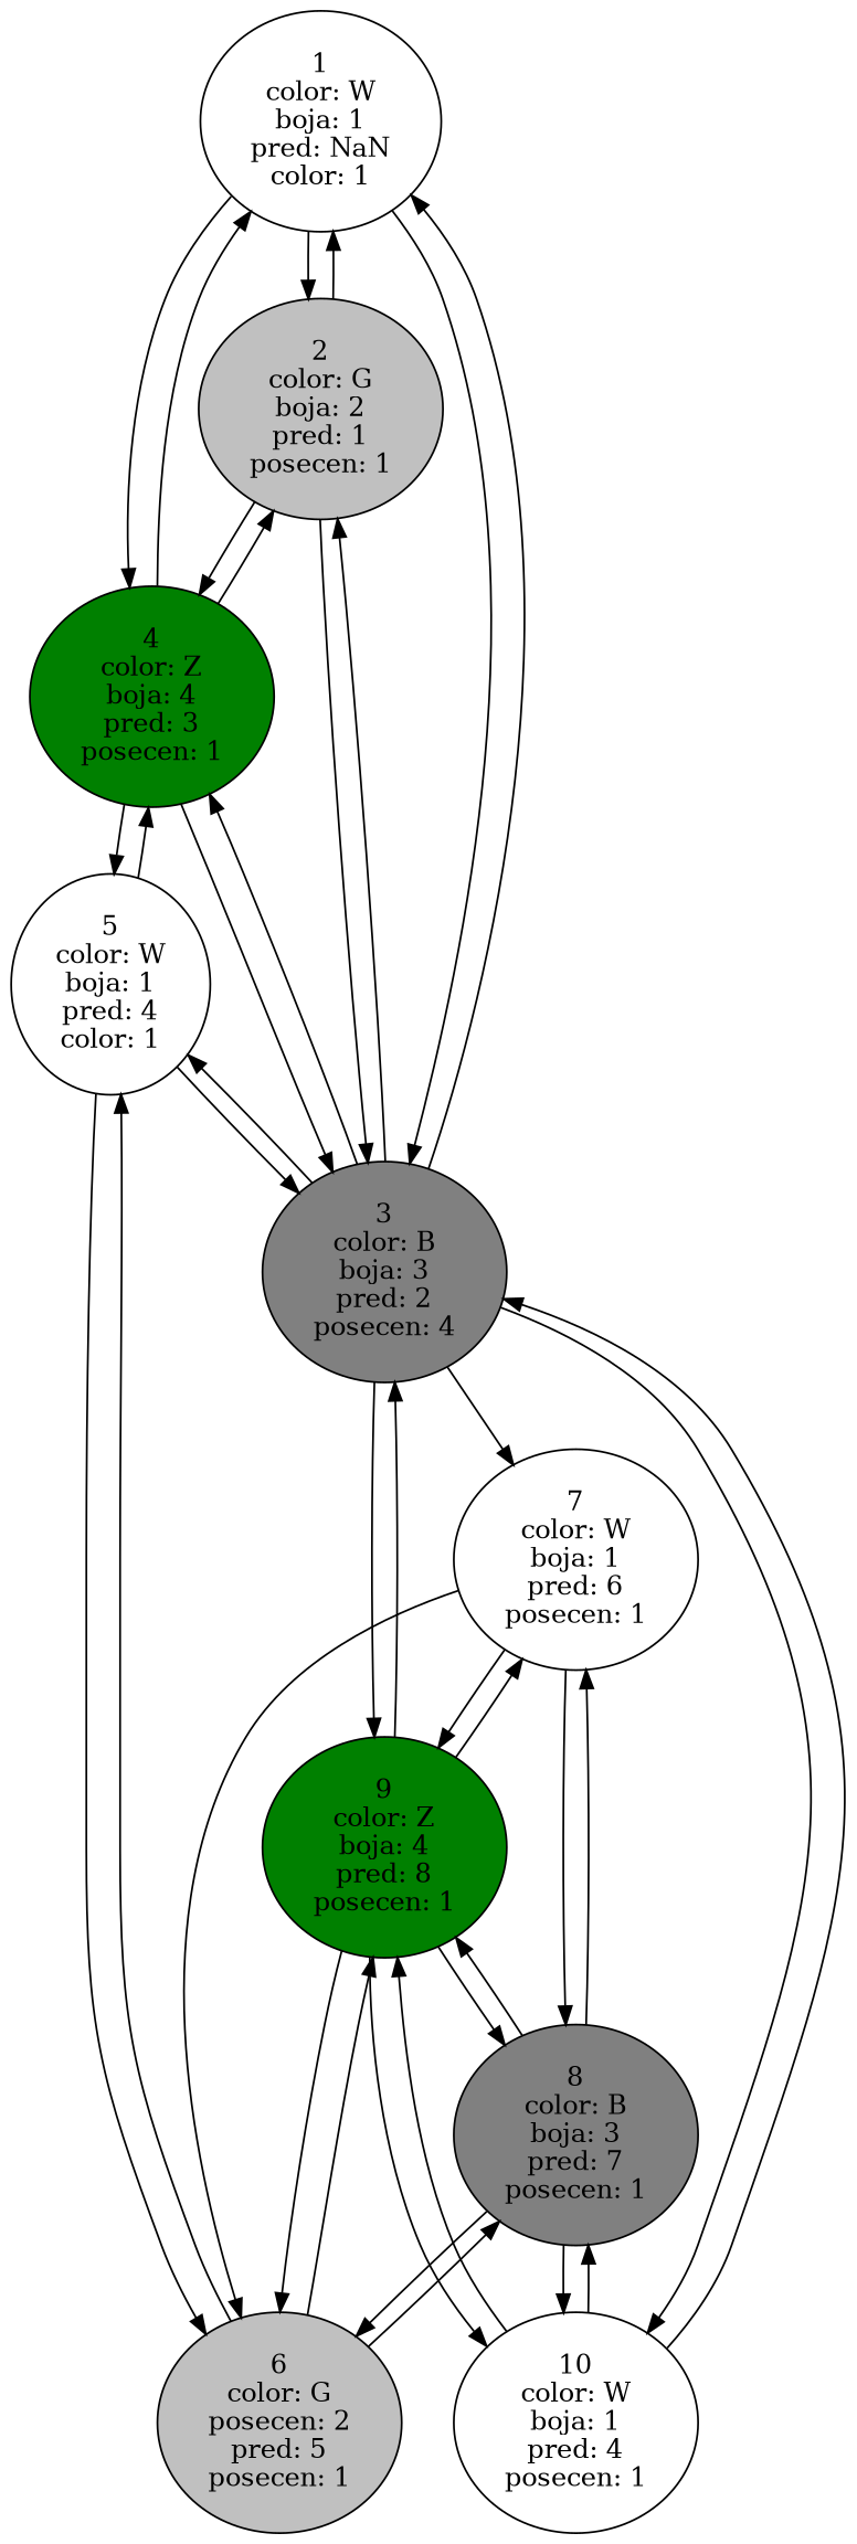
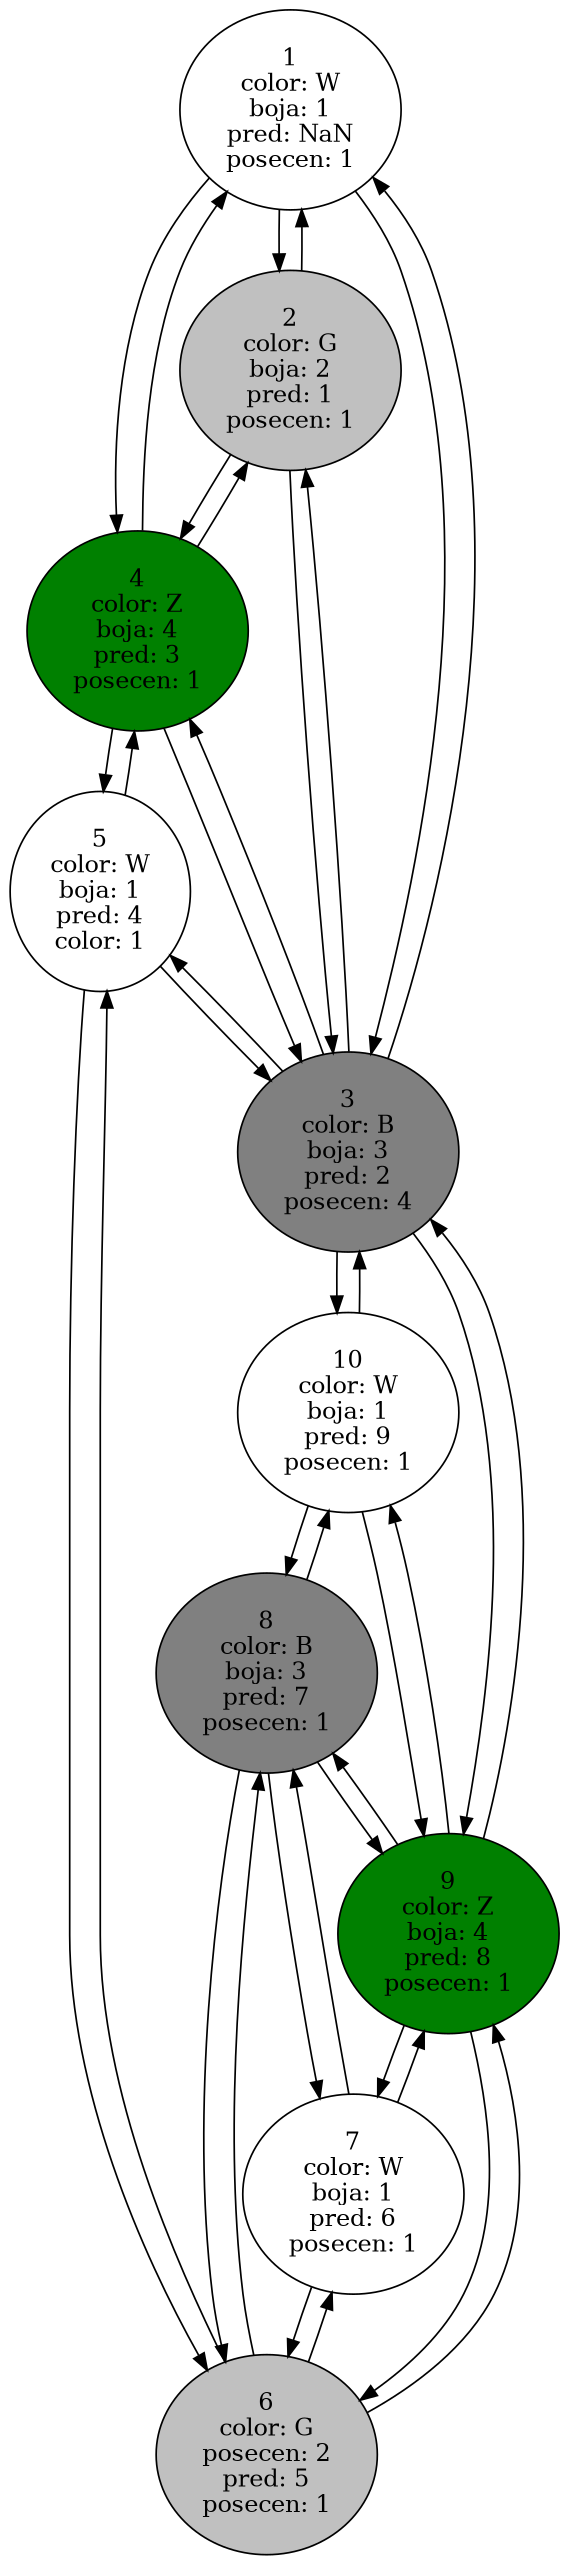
  digraph {
    node [fillcolor="#FFFFFF" style=filled]
-   n1 [label="1\ncolor: W\nboja: 1\npred: NaN\ncolor: 1\n"]
+   n1 [label="1\ncolor: W\nboja: 1\npred: NaN\nposecen: 1\n"]
    n2 [fillcolor="#C0C0C0" label="2\ncolor: G\nboja: 2\npred: 1\nposecen: 1\n"]
    n3 [fillcolor="#808080" label="3\ncolor: B\nboja: 3\npred: 2\nposecen: 4\n"]
    n4 [fillcolor="#008000" label="4\ncolor: Z\nboja: 4\npred: 3\nposecen: 1\n"]
    n5 [label="5\ncolor: W\nboja: 1\npred: 4\ncolor: 1\n"]
    n6 [fillcolor="#008000" label="9\ncolor: Z\nboja: 4\npred: 8\nposecen: 1\n"]
-   n7 [label="10\ncolor: W\nboja: 1\npred: 4\nposecen: 1\n"]
+   n7 [label="10\ncolor: W\nboja: 1\npred: 9\nposecen: 1\n"]
    n8 [fillcolor="#C0C0C0" label="6\ncolor: G\nposecen: 2\npred: 5\nposecen: 1\n"]
    n9 [label="7\ncolor: W\nboja: 1\npred: 6\nposecen: 1\n"]
    n10 [fillcolor="#808080" label="8\ncolor: B\nboja: 3\npred: 7\nposecen: 1\n"]
    n1 -> n2
    n1 -> n3
    n1 -> n4
    n2 -> n1
    n2 -> n3
    n2 -> n4
    n3 -> n1
    n3 -> n2
    n3 -> n4
    n3 -> n5
    n3 -> n6
    n3 -> n7
    n4 -> n1
    n4 -> n2
    n4 -> n3
    n4 -> n5
    n5 -> n3
    n5 -> n4
    n5 -> n8
    n6 -> n3
    n6 -> n7
    n6 -> n8
    n6 -> n9
    n6 -> n10
    n7 -> n3
    n7 -> n6
    n7 -> n10
    n8 -> n5
    n8 -> n6
-   n3 -> n9
+   n8 -> n9
    n8 -> n10
    n9 -> n6
    n9 -> n8
    n9 -> n10
    n10 -> n6
    n10 -> n7
    n10 -> n8
    n10 -> n9
  }
